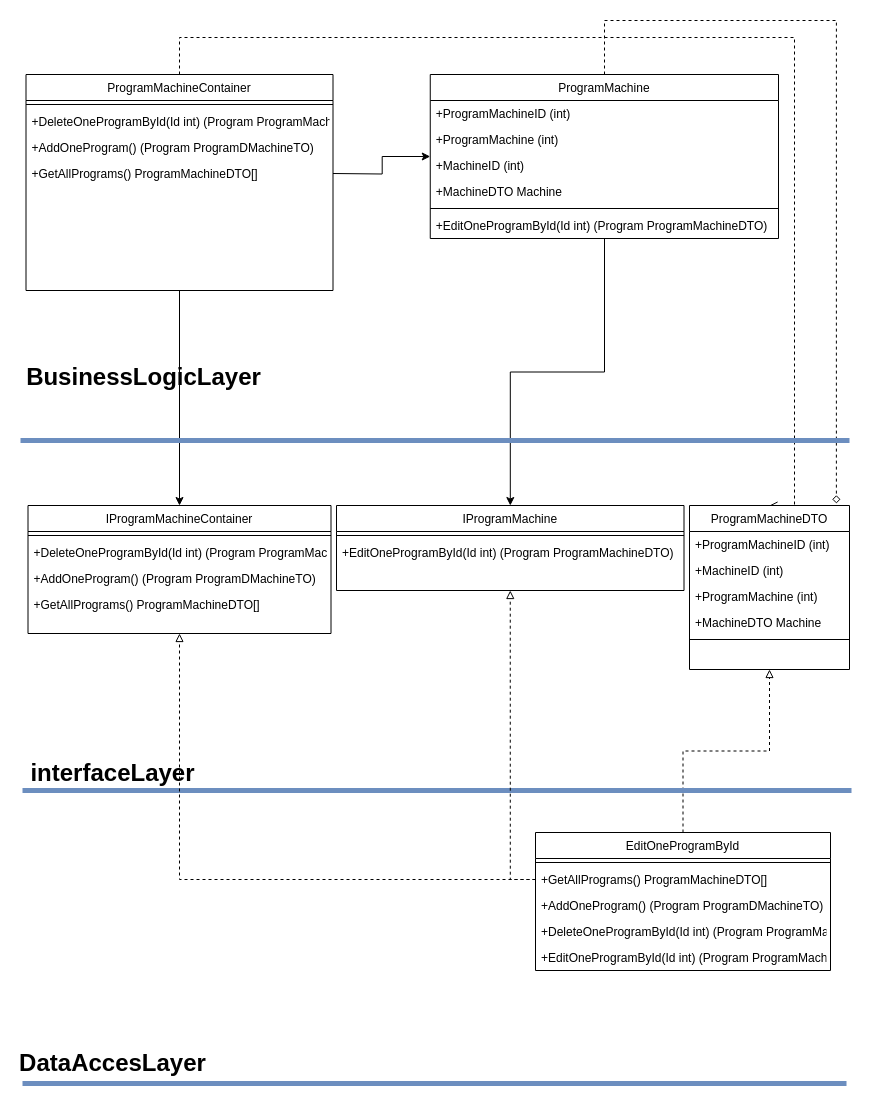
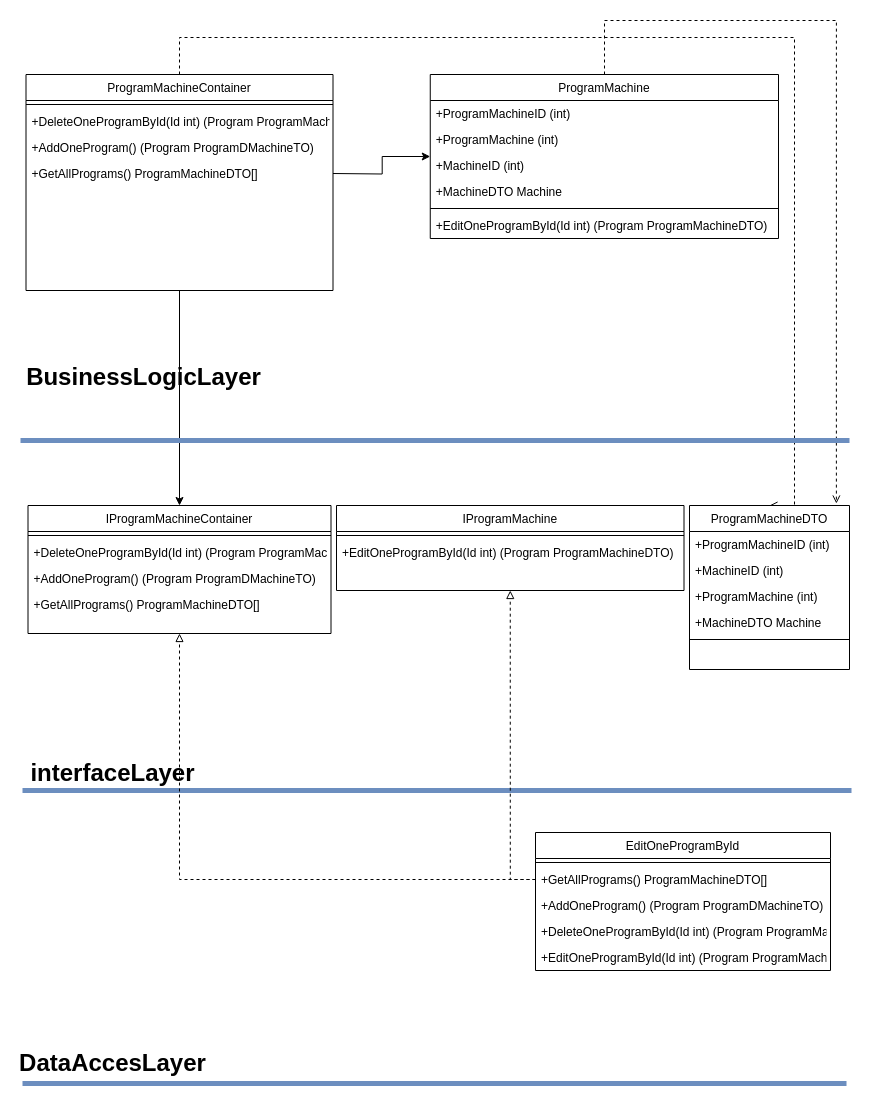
  <mxCell id="0" />
  <mxCell id="1" parent="0" />
- <mxCell id="2" style="edgeStyle=orthogonalEdgeStyle;rounded=0;orthogonalLoop=1;jettySize=auto;html=1;" parent="1" source="4" target="37" edge="1"><mxGeometry relative="1" as="geometry" /></mxCell>
- <mxCell id="3" style="edgeStyle=orthogonalEdgeStyle;rounded=0;orthogonalLoop=1;jettySize=auto;html=1;entryX=0.918;entryY=-0.012;entryDx=0;entryDy=0;entryPerimeter=0;dashed=1;endArrow=diamond;endFill=0;" parent="1" source="4" target="18" edge="1"><mxGeometry relative="1" as="geometry"><Array as="points"><mxPoint x="604" y="20" /><mxPoint x="836" y="20" /></Array></mxGeometry></mxCell>
+ <mxCell id="3" style="edgeStyle=orthogonalEdgeStyle;rounded=0;orthogonalLoop=1;jettySize=auto;html=1;entryX=0.918;entryY=-0.012;entryDx=0;entryDy=0;entryPerimeter=0;dashed=1;endArrow=open;endFill=0;" parent="1" source="4" target="18" edge="1"><mxGeometry relative="1" as="geometry"><Array as="points"><mxPoint x="604" y="20" /><mxPoint x="836" y="20" /></Array></mxGeometry></mxCell>
  <mxCell id="4" value="ProgramMachine" style="swimlane;fontStyle=0;align=center;verticalAlign=top;childLayout=stackLayout;horizontal=1;startSize=26;horizontalStack=0;resizeParent=1;resizeLast=0;collapsible=1;marginBottom=0;rounded=0;shadow=0;strokeWidth=1;" parent="1" vertex="1"><mxGeometry x="429.75" y="74" width="348.25" height="164" as="geometry"><mxRectangle x="130" y="380" width="160" height="26" as="alternateBounds" /></mxGeometry></mxCell>
  <mxCell id="5" value="+ProgramMachineID (int)" style="text;align=left;verticalAlign=top;spacingLeft=4;spacingRight=4;overflow=hidden;rotatable=0;points=[[0,0.5],[1,0.5]];portConstraint=eastwest;rounded=0;shadow=0;html=0;" parent="4" vertex="1"><mxGeometry y="26" width="348.25" height="26" as="geometry" /></mxCell>
  <mxCell id="6" value="+ProgramMachine (int)" style="text;align=left;verticalAlign=top;spacingLeft=4;spacingRight=4;overflow=hidden;rotatable=0;points=[[0,0.5],[1,0.5]];portConstraint=eastwest;rounded=0;shadow=0;html=0;" parent="4" vertex="1"><mxGeometry y="52" width="348.25" height="26" as="geometry" /></mxCell>
  <mxCell id="7" value="+MachineID (int)" style="text;align=left;verticalAlign=top;spacingLeft=4;spacingRight=4;overflow=hidden;rotatable=0;points=[[0,0.5],[1,0.5]];portConstraint=eastwest;rounded=0;shadow=0;html=0;" parent="4" vertex="1"><mxGeometry y="78" width="348.25" height="26" as="geometry" /></mxCell>
  <mxCell id="8" value="+MachineDTO Machine" style="text;align=left;verticalAlign=top;spacingLeft=4;spacingRight=4;overflow=hidden;rotatable=0;points=[[0,0.5],[1,0.5]];portConstraint=eastwest;rounded=0;shadow=0;html=0;" parent="4" vertex="1"><mxGeometry y="104" width="348.25" height="26" as="geometry" /></mxCell>
  <mxCell id="9" value="" style="line;html=1;strokeWidth=1;align=left;verticalAlign=middle;spacingTop=-1;spacingLeft=3;spacingRight=3;rotatable=0;labelPosition=right;points=[];portConstraint=eastwest;" parent="4" vertex="1"><mxGeometry y="130" width="348.25" height="8" as="geometry" /></mxCell>
  <mxCell id="10" value="+EditOneProgramById(Id int) (Program ProgramMachineDTO)" style="text;align=left;verticalAlign=top;spacingLeft=4;spacingRight=4;overflow=hidden;rotatable=0;points=[[0,0.5],[1,0.5]];portConstraint=eastwest;rounded=0;shadow=0;html=0;" vertex="1" parent="4"><mxGeometry y="138" width="348.25" height="26" as="geometry" /></mxCell>
  <mxCell id="11" style="edgeStyle=orthogonalEdgeStyle;rounded=0;orthogonalLoop=1;jettySize=auto;html=1;entryX=0.5;entryY=0;entryDx=0;entryDy=0;" parent="1" source="13" target="40" edge="1"><mxGeometry relative="1" as="geometry" /></mxCell>
  <mxCell id="12" style="edgeStyle=orthogonalEdgeStyle;rounded=0;orthogonalLoop=1;jettySize=auto;html=1;entryX=0.5;entryY=0;entryDx=0;entryDy=0;dashed=1;endArrow=open;endFill=0;" parent="1" source="13" target="18" edge="1"><mxGeometry relative="1" as="geometry"><Array as="points"><mxPoint x="179" y="37" /><mxPoint x="794" y="37" /><mxPoint x="794" y="505" /></Array></mxGeometry></mxCell>
  <mxCell id="13" value="ProgramMachineContainer" style="swimlane;fontStyle=0;align=center;verticalAlign=top;childLayout=stackLayout;horizontal=1;startSize=26;horizontalStack=0;resizeParent=1;resizeLast=0;collapsible=1;marginBottom=0;rounded=0;shadow=0;strokeWidth=1;" parent="1" vertex="1"><mxGeometry x="25.5" y="74" width="307" height="216" as="geometry"><mxRectangle x="130" y="380" width="160" height="26" as="alternateBounds" /></mxGeometry></mxCell>
  <mxCell id="14" value="" style="line;html=1;strokeWidth=1;align=left;verticalAlign=middle;spacingTop=-1;spacingLeft=3;spacingRight=3;rotatable=0;labelPosition=right;points=[];portConstraint=eastwest;" vertex="1" parent="13"><mxGeometry y="26" width="307" height="8" as="geometry" /></mxCell>
  <mxCell id="15" value="+DeleteOneProgramById(Id int) (Program ProgramMachineDTO)" style="text;align=left;verticalAlign=top;spacingLeft=4;spacingRight=4;overflow=hidden;rotatable=0;points=[[0,0.5],[1,0.5]];portConstraint=eastwest;rounded=0;shadow=0;html=0;" vertex="1" parent="13"><mxGeometry y="34" width="307" height="26" as="geometry" /></mxCell>
  <mxCell id="16" value="+AddOneProgram() (Program ProgramDMachineTO)" style="text;align=left;verticalAlign=top;spacingLeft=4;spacingRight=4;overflow=hidden;rotatable=0;points=[[0,0.5],[1,0.5]];portConstraint=eastwest;rounded=0;shadow=0;html=0;" vertex="1" parent="13"><mxGeometry y="60" width="307" height="26" as="geometry" /></mxCell>
  <mxCell id="17" value="+GetAllPrograms() ProgramMachineDTO[]" style="text;align=left;verticalAlign=top;spacingLeft=4;spacingRight=4;overflow=hidden;rotatable=0;points=[[0,0.5],[1,0.5]];portConstraint=eastwest;rounded=0;shadow=0;html=0;" vertex="1" parent="13"><mxGeometry y="86" width="307" height="26" as="geometry" /></mxCell>
  <mxCell id="18" value="ProgramMachineDTO" style="swimlane;fontStyle=0;align=center;verticalAlign=top;childLayout=stackLayout;horizontal=1;startSize=26;horizontalStack=0;resizeParent=1;resizeLast=0;collapsible=1;marginBottom=0;rounded=0;shadow=0;strokeWidth=1;" parent="1" vertex="1"><mxGeometry x="689" y="505" width="160" height="164" as="geometry"><mxRectangle x="130" y="380" width="160" height="26" as="alternateBounds" /></mxGeometry></mxCell>
  <mxCell id="19" value="+ProgramMachineID (int)" style="text;align=left;verticalAlign=top;spacingLeft=4;spacingRight=4;overflow=hidden;rotatable=0;points=[[0,0.5],[1,0.5]];portConstraint=eastwest;rounded=0;shadow=0;html=0;" parent="18" vertex="1"><mxGeometry y="26" width="160" height="26" as="geometry" /></mxCell>
  <mxCell id="20" value="+MachineID (int)" style="text;align=left;verticalAlign=top;spacingLeft=4;spacingRight=4;overflow=hidden;rotatable=0;points=[[0,0.5],[1,0.5]];portConstraint=eastwest;rounded=0;shadow=0;html=0;" parent="18" vertex="1"><mxGeometry y="52" width="160" height="26" as="geometry" /></mxCell>
  <mxCell id="21" value="+ProgramMachine (int)" style="text;align=left;verticalAlign=top;spacingLeft=4;spacingRight=4;overflow=hidden;rotatable=0;points=[[0,0.5],[1,0.5]];portConstraint=eastwest;rounded=0;shadow=0;html=0;" parent="18" vertex="1"><mxGeometry y="78" width="160" height="26" as="geometry" /></mxCell>
  <mxCell id="22" value="+MachineDTO Machine" style="text;align=left;verticalAlign=top;spacingLeft=4;spacingRight=4;overflow=hidden;rotatable=0;points=[[0,0.5],[1,0.5]];portConstraint=eastwest;rounded=0;shadow=0;html=0;" parent="18" vertex="1"><mxGeometry y="104" width="160" height="26" as="geometry" /></mxCell>
  <mxCell id="23" value="" style="line;html=1;strokeWidth=1;align=left;verticalAlign=middle;spacingTop=-1;spacingLeft=3;spacingRight=3;rotatable=0;labelPosition=right;points=[];portConstraint=eastwest;" parent="18" vertex="1"><mxGeometry y="130" width="160" height="8" as="geometry" /></mxCell>
- <mxCell id="24" style="edgeStyle=orthogonalEdgeStyle;rounded=0;orthogonalLoop=1;jettySize=auto;html=1;entryX=0.5;entryY=1;entryDx=0;entryDy=0;dashed=1;endArrow=block;endFill=0;" parent="1" source="25" target="18" edge="1"><mxGeometry relative="1" as="geometry" /></mxCell>
  <mxCell id="25" value="EditOneProgramById" style="swimlane;fontStyle=0;align=center;verticalAlign=top;childLayout=stackLayout;horizontal=1;startSize=26;horizontalStack=0;resizeParent=1;resizeLast=0;collapsible=1;marginBottom=0;rounded=0;shadow=0;strokeWidth=1;" parent="1" vertex="1"><mxGeometry x="535" y="832" width="295" height="138" as="geometry"><mxRectangle x="130" y="380" width="160" height="26" as="alternateBounds" /></mxGeometry></mxCell>
  <mxCell id="26" value="" style="line;html=1;strokeWidth=1;align=left;verticalAlign=middle;spacingTop=-1;spacingLeft=3;spacingRight=3;rotatable=0;labelPosition=right;points=[];portConstraint=eastwest;" parent="25" vertex="1"><mxGeometry y="26" width="295" height="8" as="geometry" /></mxCell>
  <mxCell id="27" value="+GetAllPrograms() ProgramMachineDTO[]" style="text;align=left;verticalAlign=top;spacingLeft=4;spacingRight=4;overflow=hidden;rotatable=0;points=[[0,0.5],[1,0.5]];portConstraint=eastwest;rounded=0;shadow=0;html=0;" parent="25" vertex="1"><mxGeometry y="34" width="295" height="26" as="geometry" /></mxCell>
  <mxCell id="28" value="+AddOneProgram() (Program ProgramDMachineTO)" style="text;align=left;verticalAlign=top;spacingLeft=4;spacingRight=4;overflow=hidden;rotatable=0;points=[[0,0.5],[1,0.5]];portConstraint=eastwest;rounded=0;shadow=0;html=0;" parent="25" vertex="1"><mxGeometry y="60" width="295" height="26" as="geometry" /></mxCell>
  <mxCell id="29" value="+DeleteOneProgramById(Id int) (Program ProgramMachineDTO)" style="text;align=left;verticalAlign=top;spacingLeft=4;spacingRight=4;overflow=hidden;rotatable=0;points=[[0,0.5],[1,0.5]];portConstraint=eastwest;rounded=0;shadow=0;html=0;" parent="25" vertex="1"><mxGeometry y="86" width="295" height="26" as="geometry" /></mxCell>
  <mxCell id="30" value="+EditOneProgramById(Id int) (Program ProgramMachineDTO)" style="text;align=left;verticalAlign=top;spacingLeft=4;spacingRight=4;overflow=hidden;rotatable=0;points=[[0,0.5],[1,0.5]];portConstraint=eastwest;rounded=0;shadow=0;html=0;" vertex="1" parent="25"><mxGeometry y="112" width="295" height="26" as="geometry" /></mxCell>
  <mxCell id="31" value="" style="endArrow=none;html=1;rounded=0;fillColor=#dae8fc;strokeColor=#6c8ebf;strokeWidth=5;" parent="1" edge="1"><mxGeometry width="50" height="50" relative="1" as="geometry"><mxPoint x="20" y="440" as="sourcePoint" /><mxPoint y="440" as="targetPoint" x="849" /></mxGeometry></mxCell>
  <mxCell id="32" value="" style="endArrow=none;html=1;rounded=0;fillColor=#dae8fc;strokeColor=#6c8ebf;strokeWidth=5;" parent="1" edge="1"><mxGeometry width="50" height="50" relative="1" as="geometry"><mxPoint x="22" y="790" as="sourcePoint" /><mxPoint x="851" y="790" as="targetPoint" /></mxGeometry></mxCell>
  <mxCell id="33" value="&lt;b&gt;&lt;font style=&quot;font-size: 24px&quot;&gt;interfaceLayer&lt;/font&gt;&lt;/b&gt;" style="text;html=1;strokeColor=none;fillColor=none;align=center;verticalAlign=middle;whiteSpace=wrap;rounded=0;" parent="1" vertex="1"><mxGeometry x="20" y="758" width="185" height="30" as="geometry" /></mxCell>
  <mxCell id="34" value="&lt;b&gt;&lt;font style=&quot;font-size: 24px&quot;&gt;DataAccesLayer&lt;/font&gt;&lt;/b&gt;" style="text;html=1;strokeColor=none;fillColor=none;align=center;verticalAlign=middle;whiteSpace=wrap;rounded=0;" parent="1" vertex="1"><mxGeometry x="20" y="1048" width="185" height="30" as="geometry" /></mxCell>
  <mxCell id="35" value="" style="endArrow=none;html=1;rounded=0;fontSize=24;fillColor=#dae8fc;strokeColor=#6c8ebf;strokeWidth=5;" parent="1" edge="1"><mxGeometry width="50" height="50" relative="1" as="geometry"><mxPoint x="22" y="1083" as="sourcePoint" /><mxPoint x="846" y="1083" as="targetPoint" /></mxGeometry></mxCell>
  <mxCell id="36" value="&lt;b&gt;&lt;font style=&quot;font-size: 24px&quot;&gt;BusinessLogicLayer&lt;/font&gt;&lt;/b&gt;" style="text;html=1;strokeColor=none;fillColor=none;align=center;verticalAlign=middle;whiteSpace=wrap;rounded=0;" parent="1" vertex="1"><mxGeometry x="51" y="362" width="185" height="30" as="geometry" /></mxCell>
  <mxCell id="37" value="IProgramMachine" style="swimlane;fontStyle=0;align=center;verticalAlign=top;childLayout=stackLayout;horizontal=1;startSize=26;horizontalStack=0;resizeParent=1;resizeLast=0;collapsible=1;marginBottom=0;rounded=0;shadow=0;strokeWidth=1;" parent="1" vertex="1"><mxGeometry x="336" y="505" width="347.5" height="85" as="geometry"><mxRectangle x="130" y="380" width="160" height="26" as="alternateBounds" /></mxGeometry></mxCell>
  <mxCell id="38" value="" style="line;html=1;strokeWidth=1;align=left;verticalAlign=middle;spacingTop=-1;spacingLeft=3;spacingRight=3;rotatable=0;labelPosition=right;points=[];portConstraint=eastwest;" parent="37" vertex="1"><mxGeometry y="26" width="347.5" height="8" as="geometry" /></mxCell>
  <mxCell id="39" value="+EditOneProgramById(Id int) (Program ProgramMachineDTO)" style="text;align=left;verticalAlign=top;spacingLeft=4;spacingRight=4;overflow=hidden;rotatable=0;points=[[0,0.5],[1,0.5]];portConstraint=eastwest;rounded=0;shadow=0;html=0;" vertex="1" parent="37"><mxGeometry y="34" width="347.5" height="26" as="geometry" /></mxCell>
  <mxCell id="40" value="IProgramMachineContainer" style="swimlane;fontStyle=0;align=center;verticalAlign=top;childLayout=stackLayout;horizontal=1;startSize=26;horizontalStack=0;resizeParent=1;resizeLast=0;collapsible=1;marginBottom=0;rounded=0;shadow=0;strokeWidth=1;" parent="1" vertex="1"><mxGeometry x="27.5" y="505" width="303" height="128" as="geometry"><mxRectangle x="130" y="380" width="160" height="26" as="alternateBounds" /></mxGeometry></mxCell>
  <mxCell id="41" value="" style="line;html=1;strokeWidth=1;align=left;verticalAlign=middle;spacingTop=-1;spacingLeft=3;spacingRight=3;rotatable=0;labelPosition=right;points=[];portConstraint=eastwest;" vertex="1" parent="40"><mxGeometry y="26" width="303" height="8" as="geometry" /></mxCell>
  <mxCell id="42" value="+DeleteOneProgramById(Id int) (Program ProgramMachineDTO)" style="text;align=left;verticalAlign=top;spacingLeft=4;spacingRight=4;overflow=hidden;rotatable=0;points=[[0,0.5],[1,0.5]];portConstraint=eastwest;rounded=0;shadow=0;html=0;" vertex="1" parent="40"><mxGeometry y="34" width="303" height="26" as="geometry" /></mxCell>
  <mxCell id="43" value="+AddOneProgram() (Program ProgramDMachineTO)" style="text;align=left;verticalAlign=top;spacingLeft=4;spacingRight=4;overflow=hidden;rotatable=0;points=[[0,0.5],[1,0.5]];portConstraint=eastwest;rounded=0;shadow=0;html=0;" vertex="1" parent="40"><mxGeometry y="60" width="303" height="26" as="geometry" /></mxCell>
  <mxCell id="44" value="+GetAllPrograms() ProgramMachineDTO[]" style="text;align=left;verticalAlign=top;spacingLeft=4;spacingRight=4;overflow=hidden;rotatable=0;points=[[0,0.5],[1,0.5]];portConstraint=eastwest;rounded=0;shadow=0;html=0;" vertex="1" parent="40"><mxGeometry y="86" width="303" height="26" as="geometry" /></mxCell>
  <mxCell id="45" style="edgeStyle=orthogonalEdgeStyle;rounded=0;orthogonalLoop=1;jettySize=auto;html=1;entryX=0;entryY=0.5;entryDx=0;entryDy=0;" parent="1" target="4" edge="1"><mxGeometry relative="1" as="geometry"><mxPoint x="332.5" y="173" as="sourcePoint" /></mxGeometry></mxCell>
  <mxCell id="46" style="edgeStyle=orthogonalEdgeStyle;rounded=0;orthogonalLoop=1;jettySize=auto;html=1;entryX=0.5;entryY=1;entryDx=0;entryDy=0;dashed=1;endArrow=block;endFill=0;" parent="1" source="27" target="37" edge="1"><mxGeometry relative="1" as="geometry" /></mxCell>
  <mxCell id="47" style="edgeStyle=orthogonalEdgeStyle;rounded=0;orthogonalLoop=1;jettySize=auto;html=1;entryX=0.5;entryY=1;entryDx=0;entryDy=0;dashed=1;endArrow=block;endFill=0;" parent="1" source="27" target="40" edge="1"><mxGeometry relative="1" as="geometry" /></mxCell>
